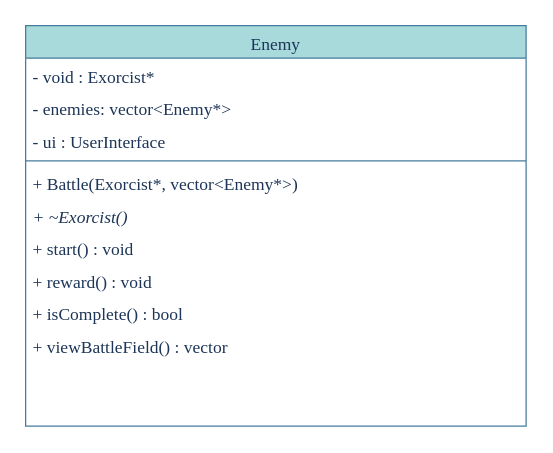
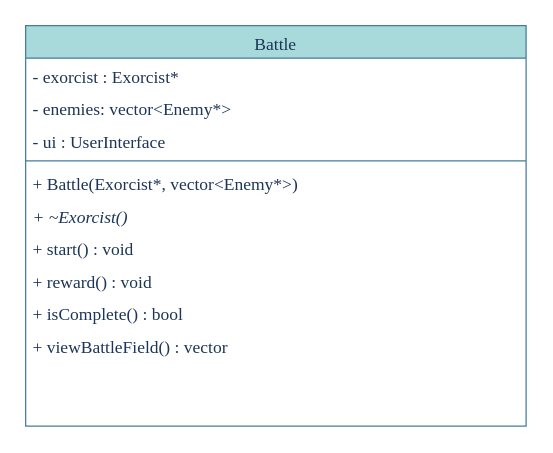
  <mxCell id="0" />
  <mxCell id="1" parent="0" />
- <mxCell id="2" value="Enemy" style="swimlane;fontStyle=0;align=center;verticalAlign=top;childLayout=stackLayout;horizontal=1;startSize=26;horizontalStack=0;resizeParent=1;resizeLast=0;collapsible=1;marginBottom=0;rounded=0;shadow=0;strokeWidth=1;fontSize=14;fontFamily=Fira Code;fillColor=#A8DADC;strokeColor=#457B9D;fontColor=#1D3557;" parent="1" vertex="1"><mxGeometry x="20" y="20" width="400" height="320" as="geometry"><mxRectangle x="230" y="140" width="160" height="26" as="alternateBounds" /></mxGeometry></mxCell>
- <mxCell id="3" value="- void : Exorcist*" style="text;align=left;verticalAlign=top;spacingLeft=4;spacingRight=4;overflow=hidden;rotatable=0;points=[[0,0.5],[1,0.5]];portConstraint=eastwest;fontSize=14;fontFamily=Fira Code;fontColor=#1D3557;" parent="2" vertex="1"><mxGeometry y="26" width="400" height="26" as="geometry" /></mxCell>
+ <mxCell id="2" value="Battle" style="swimlane;fontStyle=0;align=center;verticalAlign=top;childLayout=stackLayout;horizontal=1;startSize=26;horizontalStack=0;resizeParent=1;resizeLast=0;collapsible=1;marginBottom=0;rounded=0;shadow=0;strokeWidth=1;fontSize=14;fontFamily=Fira Code;fillColor=#A8DADC;strokeColor=#457B9D;fontColor=#1D3557;" parent="1" vertex="1"><mxGeometry x="20" y="20" width="400" height="320" as="geometry"><mxRectangle x="230" y="140" width="160" height="26" as="alternateBounds" /></mxGeometry></mxCell>
+ <mxCell id="3" value="- exorcist : Exorcist*" style="text;align=left;verticalAlign=top;spacingLeft=4;spacingRight=4;overflow=hidden;rotatable=0;points=[[0,0.5],[1,0.5]];portConstraint=eastwest;fontSize=14;fontFamily=Fira Code;fontColor=#1D3557;" parent="2" vertex="1"><mxGeometry y="26" width="400" height="26" as="geometry" /></mxCell>
  <mxCell id="4" value="- enemies: vector&lt;Enemy*&gt;" style="text;align=left;verticalAlign=top;spacingLeft=4;spacingRight=4;overflow=hidden;rotatable=0;points=[[0,0.5],[1,0.5]];portConstraint=eastwest;fontSize=14;fontFamily=Fira Code;fontColor=#1D3557;" parent="2" vertex="1"><mxGeometry y="52" width="400" height="26" as="geometry" /></mxCell>
  <mxCell id="5" value="- ui : UserInterface" style="text;align=left;verticalAlign=top;spacingLeft=4;spacingRight=4;overflow=hidden;rotatable=0;points=[[0,0.5],[1,0.5]];portConstraint=eastwest;fontSize=14;fontFamily=Fira Code;fontColor=#1D3557;" parent="2" vertex="1"><mxGeometry y="78" width="400" height="26" as="geometry" /></mxCell>
  <mxCell id="6" value="" style="line;html=1;strokeWidth=1;align=left;verticalAlign=middle;spacingTop=-1;spacingLeft=3;spacingRight=3;rotatable=0;labelPosition=right;points=[];portConstraint=eastwest;fontSize=14;fontFamily=Fira Code;labelBackgroundColor=#F1FAEE;fillColor=#A8DADC;strokeColor=#457B9D;fontColor=#1D3557;" parent="2" vertex="1"><mxGeometry y="104" width="400" height="8" as="geometry" /></mxCell>
  <mxCell id="7" value="+ Battle(Exorcist*, vector&lt;Enemy*&gt;)" style="text;align=left;verticalAlign=top;spacingLeft=4;spacingRight=4;overflow=hidden;rotatable=0;points=[[0,0.5],[1,0.5]];portConstraint=eastwest;fontSize=14;fontFamily=Fira Code;fontColor=#1D3557;" parent="2" vertex="1"><mxGeometry y="112" width="400" height="26" as="geometry" /></mxCell>
  <mxCell id="8" value="+ ~Exorcist()" style="text;align=left;verticalAlign=top;spacingLeft=4;spacingRight=4;overflow=hidden;rotatable=0;points=[[0,0.5],[1,0.5]];portConstraint=eastwest;fontSize=14;fontFamily=Fira Code;fontColor=#1D3557;fontStyle=2" parent="2" vertex="1"><mxGeometry y="138" width="400" height="26" as="geometry" /></mxCell>
  <mxCell id="9" value="+ start() : void" style="text;align=left;verticalAlign=top;spacingLeft=4;spacingRight=4;overflow=hidden;rotatable=0;points=[[0,0.5],[1,0.5]];portConstraint=eastwest;fontSize=14;fontFamily=Fira Code;fontColor=#1D3557;" parent="2" vertex="1"><mxGeometry y="164" width="400" height="26" as="geometry" /></mxCell>
  <mxCell id="10" value="+ reward() : void" style="text;align=left;verticalAlign=top;spacingLeft=4;spacingRight=4;overflow=hidden;rotatable=0;points=[[0,0.5],[1,0.5]];portConstraint=eastwest;fontSize=14;fontFamily=Fira Code;fontColor=#1D3557;" vertex="1" parent="2"><mxGeometry y="190" width="400" height="26" as="geometry" /></mxCell>
  <mxCell id="11" value="+ isComplete() : bool" style="text;align=left;verticalAlign=top;spacingLeft=4;spacingRight=4;overflow=hidden;rotatable=0;points=[[0,0.5],[1,0.5]];portConstraint=eastwest;fontSize=14;fontFamily=Fira Code;fontColor=#1D3557;" vertex="1" parent="2"><mxGeometry y="216" width="400" height="26" as="geometry" /></mxCell>
  <mxCell id="12" value="+ viewBattleField() : vector" style="text;align=left;verticalAlign=top;spacingLeft=4;spacingRight=4;overflow=hidden;rotatable=0;points=[[0,0.5],[1,0.5]];portConstraint=eastwest;fontSize=14;fontFamily=Fira Code;fontColor=#1D3557;" parent="2" vertex="1"><mxGeometry y="242" width="400" height="26" as="geometry" /></mxCell>
